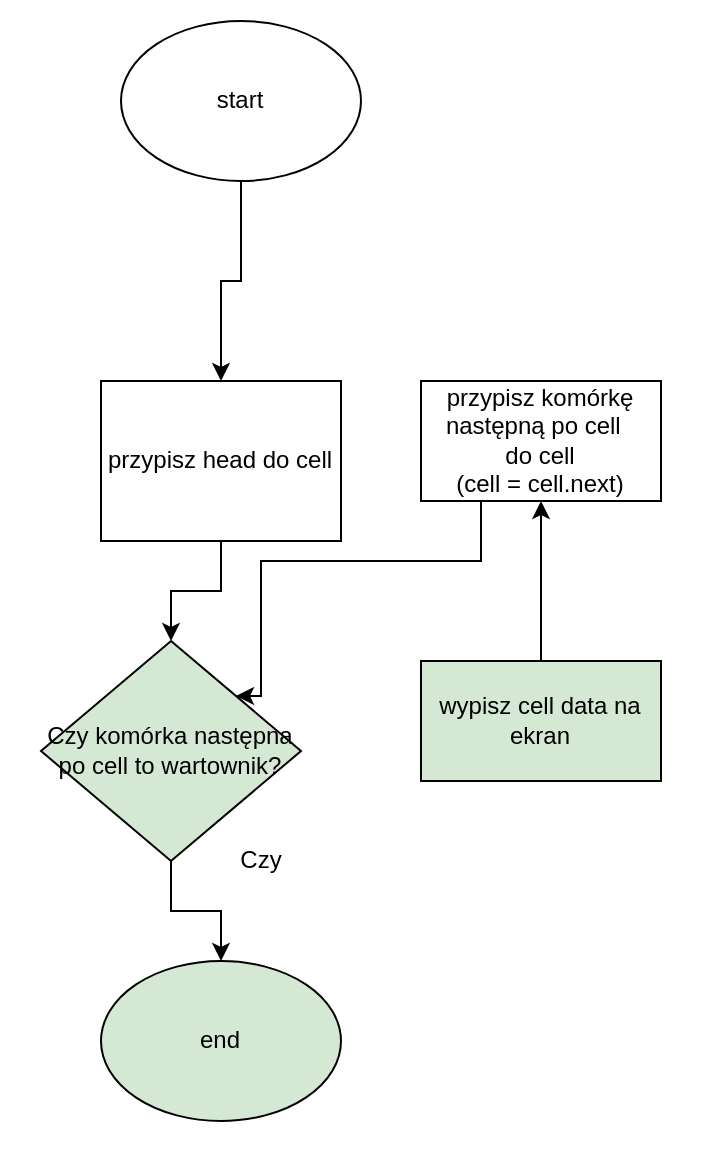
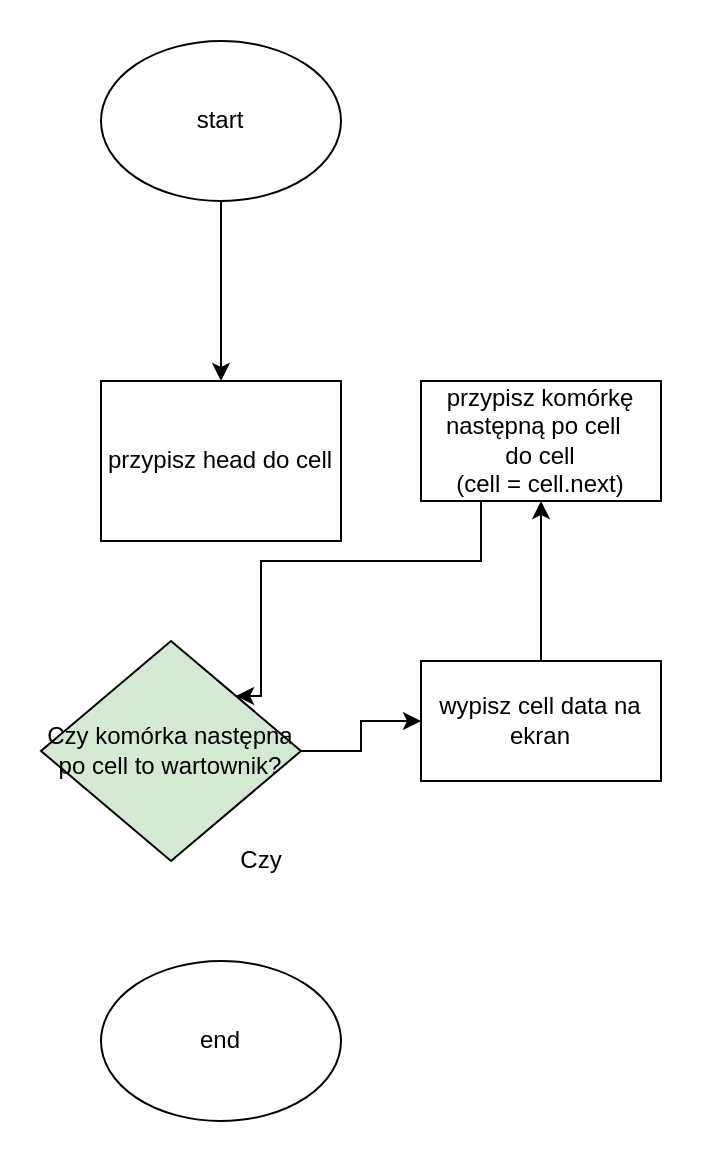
  <mxCell id="0" />
  <mxCell id="1" parent="0" />
  <mxCell id="2" value="" style="edgeStyle=orthogonalEdgeStyle;rounded=0;orthogonalLoop=1;jettySize=auto;html=1;" parent="1" source="3" target="5" edge="1"><mxGeometry relative="1" as="geometry" /></mxCell>
- <mxCell id="3" value="start" style="ellipse;whiteSpace=wrap;html=1;" parent="1" vertex="1"><mxGeometry x="60" y="10" width="120" height="80" as="geometry" /></mxCell>
- <mxCell id="4" value="" style="edgeStyle=orthogonalEdgeStyle;rounded=0;orthogonalLoop=1;jettySize=auto;html=1;" parent="1" source="5" target="8" edge="1"><mxGeometry relative="1" as="geometry" /></mxCell>
+ <mxCell id="3" value="start" style="ellipse;whiteSpace=wrap;html=1;" parent="1" vertex="1"><mxGeometry x="50" y="20" width="120" height="80" as="geometry" /></mxCell>
  <mxCell id="5" value="przypisz head do cell" style="whiteSpace=wrap;html=1;" parent="1" vertex="1"><mxGeometry x="50" y="190" width="120" height="80" as="geometry" /></mxCell>
- <mxCell id="6" value="" style="edgeStyle=orthogonalEdgeStyle;rounded=0;orthogonalLoop=1;jettySize=auto;html=1;" parent="1" source="8" target="9" edge="1"><mxGeometry relative="1" as="geometry" /></mxCell>
+ <mxCell id="7" value="" style="edgeStyle=orthogonalEdgeStyle;rounded=0;orthogonalLoop=1;jettySize=auto;html=1;" parent="1" source="8" target="12" edge="1"><mxGeometry relative="1" as="geometry" /></mxCell>
  <mxCell id="8" value="Czy komórka następna po cell to wartownik?" style="rhombus;whiteSpace=wrap;html=1;fillColor=#d5e8d4;" parent="1" vertex="1"><mxGeometry x="20" y="320" width="130" height="110" as="geometry" /></mxCell>
- <mxCell id="9" value="end" style="ellipse;whiteSpace=wrap;html=1;fillColor=#d5e8d4;" parent="1" vertex="1"><mxGeometry x="50" y="480" width="120" height="80" as="geometry" /></mxCell>
+ <mxCell id="9" value="end" style="ellipse;whiteSpace=wrap;html=1;" parent="1" vertex="1"><mxGeometry x="50" y="480" width="120" height="80" as="geometry" /></mxCell>
  <mxCell id="10" value="Czy" style="text;html=1;align=center;verticalAlign=middle;resizable=0;points=[];autosize=1;" parent="1" vertex="1"><mxGeometry x="115" y="420" width="30" height="20" as="geometry" /></mxCell>
  <mxCell id="11" value="" style="edgeStyle=orthogonalEdgeStyle;rounded=0;orthogonalLoop=1;jettySize=auto;html=1;" parent="1" source="12" target="14" edge="1"><mxGeometry relative="1" as="geometry" /></mxCell>
- <mxCell id="12" value="wypisz cell data na ekran" style="whiteSpace=wrap;html=1;fillColor=#d5e8d4;" parent="1" vertex="1"><mxGeometry x="210" y="330" width="120" height="60" as="geometry" /></mxCell>
+ <mxCell id="12" value="wypisz cell data na ekran" style="whiteSpace=wrap;html=1;" parent="1" vertex="1"><mxGeometry x="210" y="330" width="120" height="60" as="geometry" /></mxCell>
  <mxCell id="13" style="edgeStyle=orthogonalEdgeStyle;rounded=0;orthogonalLoop=1;jettySize=auto;html=1;entryX=1;entryY=0;entryDx=0;entryDy=0;" parent="1" source="14" target="8" edge="1"><mxGeometry relative="1" as="geometry"><Array as="points"><mxPoint x="240" y="280" /><mxPoint x="130" y="280" /></Array></mxGeometry></mxCell>
  <mxCell id="14" value="przypisz komórkę następną po cell&amp;nbsp;&amp;nbsp;&lt;br&gt;do cell&lt;br&gt;(cell = cell.next)" style="whiteSpace=wrap;html=1;" parent="1" vertex="1"><mxGeometry x="210" y="190" width="120" height="60" as="geometry" /></mxCell>
